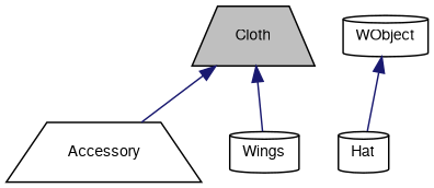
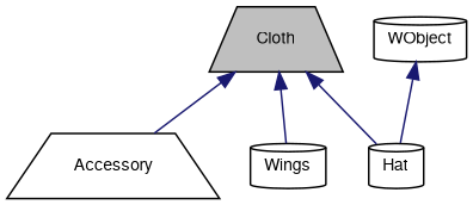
  digraph {
    node [color=black fontname=FreeSans fontsize=10 shape=cylinder]
    edge [color=midnightblue dir=back fontname=FreeSans fontsize=10 labelfontname=FreeSans labelfontsize=10 style=solid]
    n1 [fillcolor=grey75 fontcolor=black height=0.2 label=Cloth shape=trapezium style=filled width=0.4]
    n2 [height=0.2 label=Accessory shape=trapezium width=0.4]
    n3 [height=0.2 label=Hat width=0.4]
    n4 [height=0.2 label=Wings width=0.4]
    n5 [height=0.2 label=WObject width=0.4]
    n1 -> n2
+   n1 -> n3
    n1 -> n4
    n5 -> n3
  }
